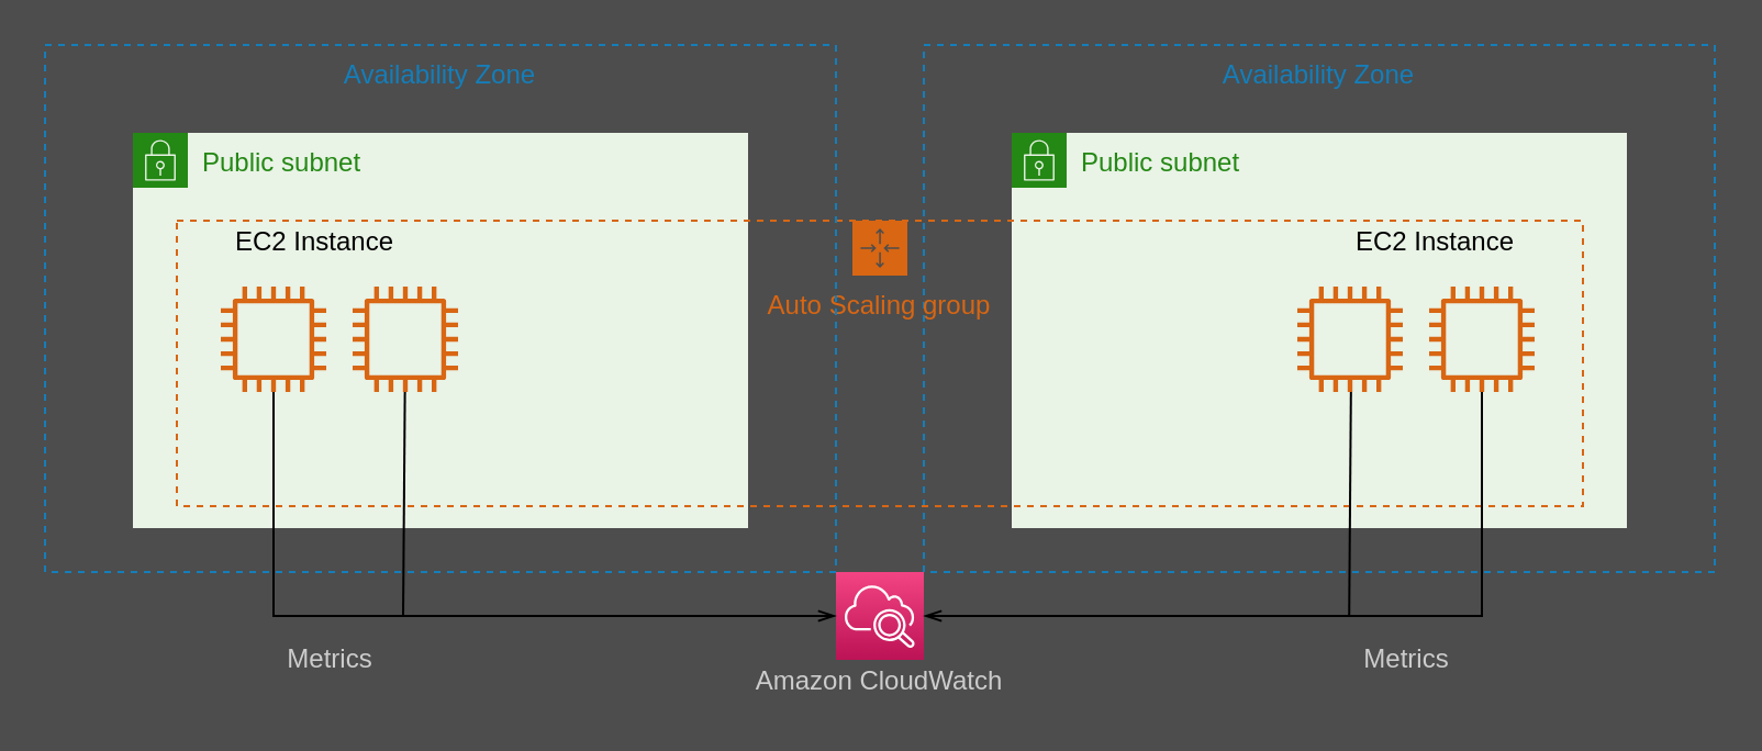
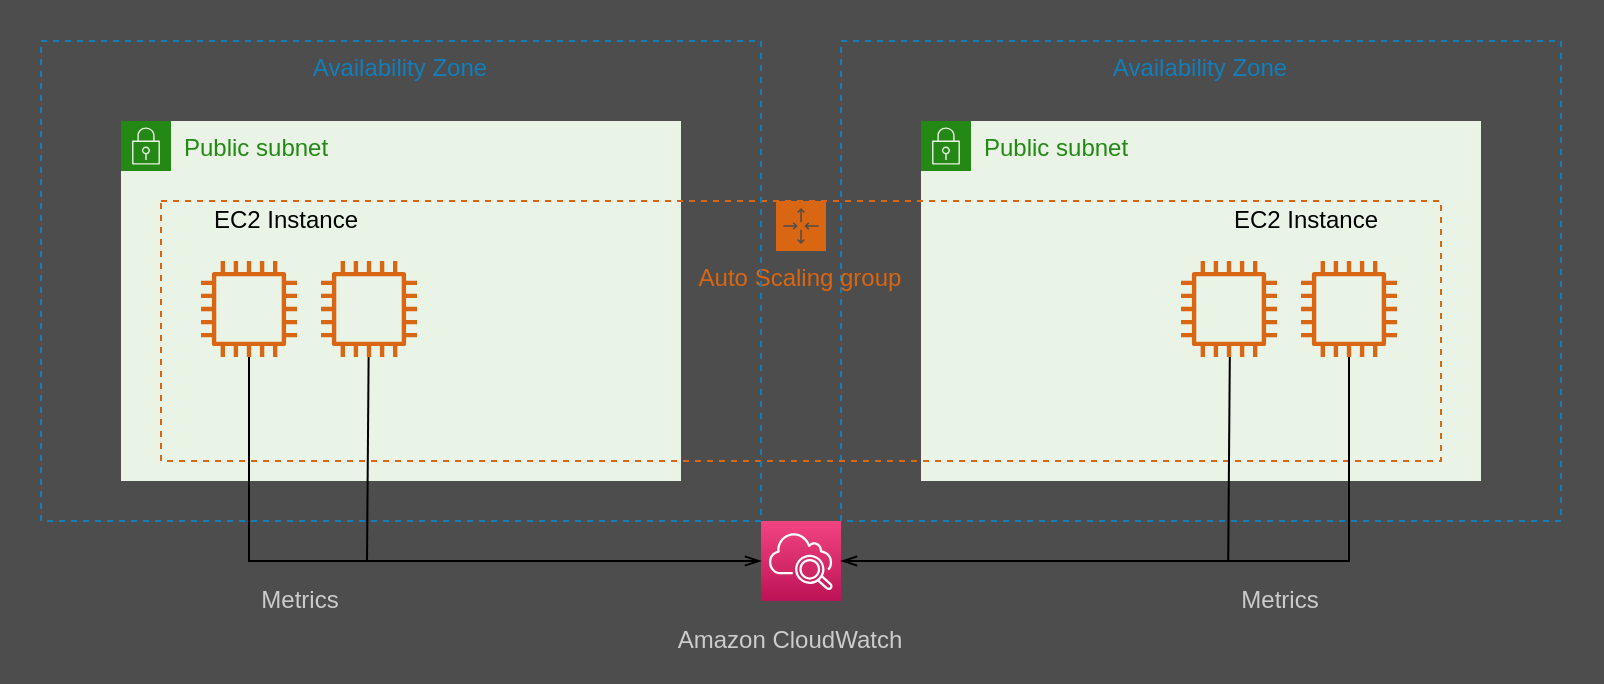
  <mxCell id="0" />
  <mxCell id="1" parent="0" />
  <mxCell id="2" value="Public subnet" style="points=[[0,0],[0.25,0],[0.5,0],[0.75,0],[1,0],[1,0.25],[1,0.5],[1,0.75],[1,1],[0.75,1],[0.5,1],[0.25,1],[0,1],[0,0.75],[0,0.5],[0,0.25]];outlineConnect=0;gradientColor=none;html=1;whiteSpace=wrap;fontSize=12;fontStyle=0;shape=mxgraph.aws4.group;grIcon=mxgraph.aws4.group_security_group;grStroke=0;strokeColor=#248814;fillColor=#E9F3E6;verticalAlign=top;align=left;spacingLeft=30;fontColor=#248814;dashed=0;" vertex="1" parent="1"><mxGeometry x="460" y="60" width="280" height="180" as="geometry" /></mxCell>
  <mxCell id="3" value="Availability Zone" style="fillColor=none;strokeColor=#147EBA;dashed=1;verticalAlign=top;fontStyle=0;fontColor=#147EBA;" vertex="1" parent="1"><mxGeometry x="420" y="20" width="360" height="240" as="geometry" /></mxCell>
  <mxCell id="4" value="Public subnet" style="points=[[0,0],[0.25,0],[0.5,0],[0.75,0],[1,0],[1,0.25],[1,0.5],[1,0.75],[1,1],[0.75,1],[0.5,1],[0.25,1],[0,1],[0,0.75],[0,0.5],[0,0.25]];outlineConnect=0;gradientColor=none;html=1;whiteSpace=wrap;fontSize=12;fontStyle=0;shape=mxgraph.aws4.group;grIcon=mxgraph.aws4.group_security_group;grStroke=0;strokeColor=#248814;fillColor=#E9F3E6;verticalAlign=top;align=left;spacingLeft=30;fontColor=#248814;dashed=0;" vertex="1" parent="1"><mxGeometry x="60" y="60" width="280" height="180" as="geometry" /></mxCell>
  <mxCell id="5" value="Auto Scaling group" style="points=[[0,0],[0.25,0],[0.5,0],[0.75,0],[1,0],[1,0.25],[1,0.5],[1,0.75],[1,1],[0.75,1],[0.5,1],[0.25,1],[0,1],[0,0.75],[0,0.5],[0,0.25]];outlineConnect=0;gradientColor=none;html=1;whiteSpace=wrap;fontSize=12;fontStyle=0;shape=mxgraph.aws4.groupCenter;grIcon=mxgraph.aws4.group_auto_scaling_group;grStroke=1;strokeColor=#D86613;fillColor=none;verticalAlign=top;align=center;fontColor=#D86613;dashed=1;spacingTop=25;" vertex="1" parent="1"><mxGeometry x="80" y="100" width="640" height="130" as="geometry" /></mxCell>
  <mxCell id="6" value="Availability Zone" style="fillColor=none;strokeColor=#147EBA;dashed=1;verticalAlign=top;fontStyle=0;fontColor=#147EBA;" vertex="1" parent="1"><mxGeometry x="20" y="20" width="360" height="240" as="geometry" /></mxCell>
  <mxCell id="7" value="" style="outlineConnect=0;fontColor=#232F3E;gradientColor=none;fillColor=#D86613;strokeColor=none;dashed=0;verticalLabelPosition=bottom;verticalAlign=top;align=center;html=1;fontSize=12;fontStyle=0;aspect=fixed;pointerEvents=1;shape=mxgraph.aws4.instance2;" vertex="1" parent="1"><mxGeometry x="100" y="130" width="48" height="48" as="geometry" /></mxCell>
  <mxCell id="8" value="" style="outlineConnect=0;fontColor=#232F3E;gradientColor=none;fillColor=#D86613;strokeColor=none;dashed=0;verticalLabelPosition=bottom;verticalAlign=top;align=center;html=1;fontSize=12;fontStyle=0;aspect=fixed;pointerEvents=1;shape=mxgraph.aws4.instance2;" vertex="1" parent="1"><mxGeometry x="160" y="130" width="48" height="48" as="geometry" /></mxCell>
  <mxCell id="9" value="EC2 Instance" style="text;html=1;strokeColor=none;fillColor=none;align=center;verticalAlign=middle;whiteSpace=wrap;rounded=0;" vertex="1" parent="1"><mxGeometry x="100" y="100" width="86" height="20" as="geometry" /></mxCell>
  <mxCell id="10" value="EC2 Instance" style="text;html=1;strokeColor=none;fillColor=none;align=center;verticalAlign=middle;whiteSpace=wrap;rounded=0;" vertex="1" parent="1"><mxGeometry x="610" y="100" width="86" height="20" as="geometry" /></mxCell>
  <mxCell id="11" value="" style="outlineConnect=0;fontColor=#232F3E;gradientColor=none;fillColor=#D86613;strokeColor=none;dashed=0;verticalLabelPosition=bottom;verticalAlign=top;align=center;html=1;fontSize=12;fontStyle=0;aspect=fixed;pointerEvents=1;shape=mxgraph.aws4.instance2;" vertex="1" parent="1"><mxGeometry x="590" y="130" width="48" height="48" as="geometry" /></mxCell>
  <mxCell id="12" value="" style="outlineConnect=0;fontColor=#232F3E;gradientColor=none;fillColor=#D86613;strokeColor=none;dashed=0;verticalLabelPosition=bottom;verticalAlign=top;align=center;html=1;fontSize=12;fontStyle=0;aspect=fixed;pointerEvents=1;shape=mxgraph.aws4.instance2;" vertex="1" parent="1"><mxGeometry x="650" y="130" width="48" height="48" as="geometry" /></mxCell>
  <mxCell id="13" value="" style="points=[[0,0,0],[0.25,0,0],[0.5,0,0],[0.75,0,0],[1,0,0],[0,1,0],[0.25,1,0],[0.5,1,0],[0.75,1,0],[1,1,0],[0,0.25,0],[0,0.5,0],[0,0.75,0],[1,0.25,0],[1,0.5,0],[1,0.75,0]];points=[[0,0,0],[0.25,0,0],[0.5,0,0],[0.75,0,0],[1,0,0],[0,1,0],[0.25,1,0],[0.5,1,0],[0.75,1,0],[1,1,0],[0,0.25,0],[0,0.5,0],[0,0.75,0],[1,0.25,0],[1,0.5,0],[1,0.75,0]];outlineConnect=0;fontColor=#232F3E;gradientColor=#F34482;gradientDirection=north;fillColor=#BC1356;strokeColor=#ffffff;dashed=0;verticalLabelPosition=bottom;verticalAlign=top;align=center;html=1;fontSize=12;fontStyle=0;aspect=fixed;shape=mxgraph.aws4.resourceIcon;resIcon=mxgraph.aws4.cloudwatch_2;" vertex="1" parent="1"><mxGeometry x="380" y="260" width="40" height="40" as="geometry" /></mxCell>
  <mxCell id="14" value="" style="edgeStyle=orthogonalEdgeStyle;html=1;endArrow=openThin;elbow=vertical;startArrow=none;endFill=0;rounded=0;fontColor=#000000;entryX=0;entryY=0.5;entryDx=0;entryDy=0;entryPerimeter=0;" edge="1" parent="1" source="7" target="13"><mxGeometry width="100" relative="1" as="geometry"><mxPoint x="310" y="90" as="sourcePoint" /><mxPoint x="410" y="90" as="targetPoint" /><Array as="points"><mxPoint x="124" y="280" /></Array></mxGeometry></mxCell>
  <mxCell id="15" value="" style="edgeStyle=orthogonalEdgeStyle;html=1;endArrow=openThin;elbow=vertical;startArrow=none;endFill=0;rounded=0;fontColor=#000000;entryX=1;entryY=0.5;entryDx=0;entryDy=0;entryPerimeter=0;" edge="1" parent="1" source="12" target="13"><mxGeometry width="100" relative="1" as="geometry"><mxPoint x="134.034" y="188" as="sourcePoint" /><mxPoint x="390" y="290" as="targetPoint" /><Array as="points"><mxPoint x="674" y="280" /></Array></mxGeometry></mxCell>
  <mxCell id="16" value="" style="endArrow=none;html=1;fontColor=#000000;" edge="1" parent="1" target="8"><mxGeometry width="50" height="50" relative="1" as="geometry"><mxPoint x="183" y="280" as="sourcePoint" /><mxPoint x="390" y="130" as="targetPoint" /></mxGeometry></mxCell>
  <mxCell id="17" value="" style="endArrow=none;html=1;fontColor=#000000;" edge="1" parent="1"><mxGeometry width="50" height="50" relative="1" as="geometry"><mxPoint x="613.6" y="280" as="sourcePoint" /><mxPoint x="614.41" y="178" as="targetPoint" /></mxGeometry></mxCell>
- <mxCell id="18" value="Amazon CloudWatch" style="text;html=1;strokeColor=none;fillColor=none;align=center;verticalAlign=middle;whiteSpace=wrap;rounded=0;fontColor=#CCCCCC;" vertex="1" parent="1"><mxGeometry x="340" y="300" width="120" height="20" as="geometry" /></mxCell>
+ <mxCell id="18" value="Amazon CloudWatch" style="text;html=1;strokeColor=none;fillColor=none;align=center;verticalAlign=middle;whiteSpace=wrap;rounded=0;fontColor=#CCCCCC;" vertex="1" parent="1"><mxGeometry x="335" y="310" width="120" height="20" as="geometry" /></mxCell>
  <mxCell id="19" value="Metrics" style="text;html=1;strokeColor=none;fillColor=none;align=center;verticalAlign=middle;whiteSpace=wrap;rounded=0;fontColor=#CCCCCC;" vertex="1" parent="1"><mxGeometry x="130" y="290" width="40" height="20" as="geometry" /></mxCell>
  <mxCell id="20" value="Metrics" style="text;html=1;strokeColor=none;fillColor=none;align=center;verticalAlign=middle;whiteSpace=wrap;rounded=0;fontColor=#CCCCCC;" vertex="1" parent="1"><mxGeometry x="620" y="280" width="40" height="40" as="geometry" /></mxCell>
